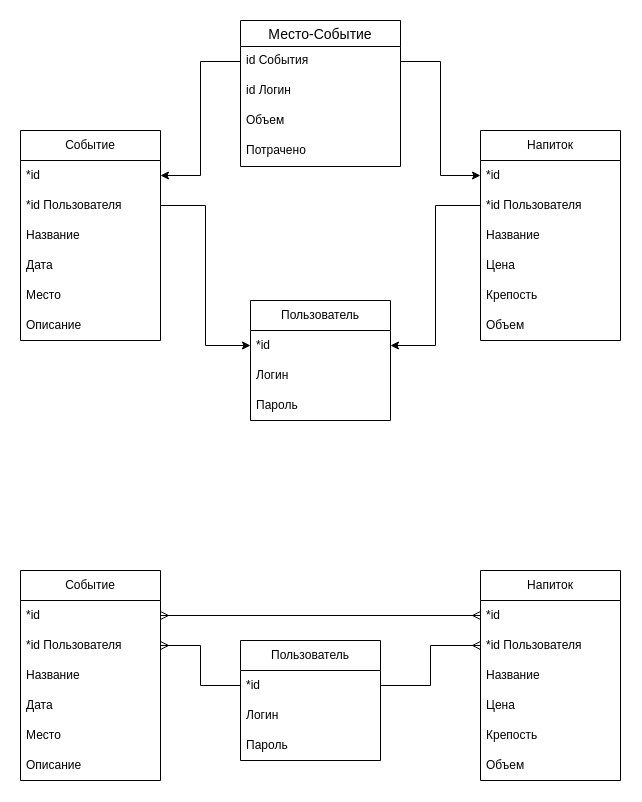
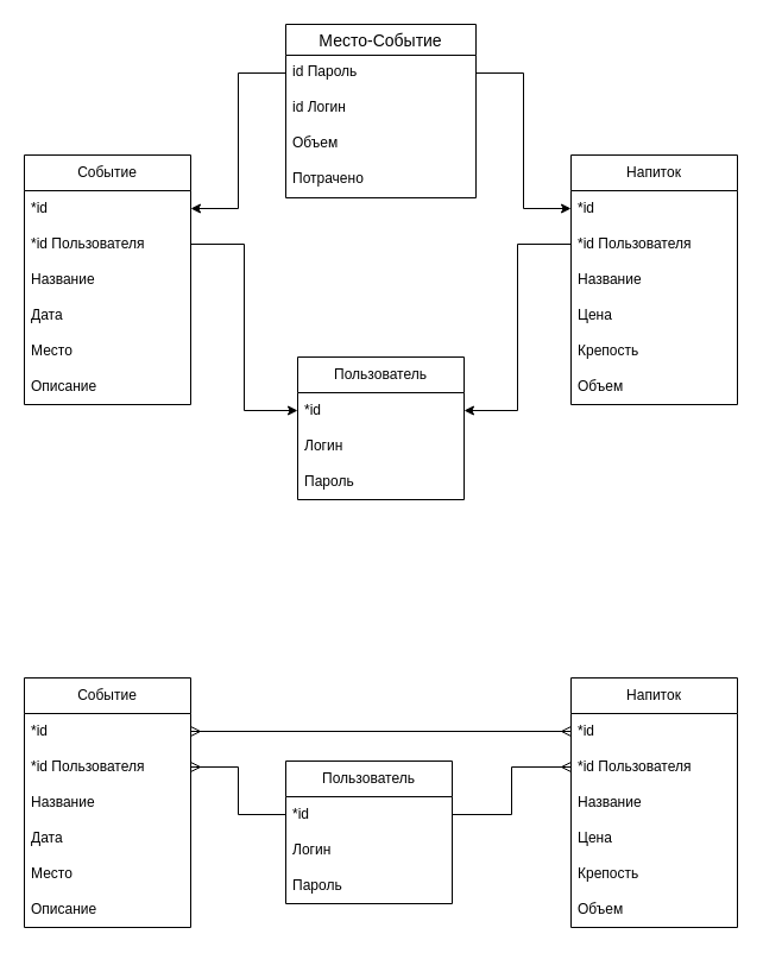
  <mxCell id="0" />
  <mxCell id="1" parent="0" />
  <mxCell id="2" value="Пользователь" style="swimlane;fontStyle=0;childLayout=stackLayout;horizontal=1;startSize=30;horizontalStack=0;resizeParent=1;resizeParentMax=0;resizeLast=0;collapsible=1;marginBottom=0;whiteSpace=wrap;html=1;" parent="1" vertex="1"><mxGeometry x="250" y="300" width="140" height="120" as="geometry" /></mxCell>
  <mxCell id="3" value="*id" style="text;strokeColor=none;fillColor=none;align=left;verticalAlign=middle;spacingLeft=4;spacingRight=4;overflow=hidden;points=[[0,0.5],[1,0.5]];portConstraint=eastwest;rotatable=0;whiteSpace=wrap;html=1;" parent="2" vertex="1"><mxGeometry y="30" width="140" height="30" as="geometry" /></mxCell>
  <mxCell id="4" value="Логин" style="text;strokeColor=none;fillColor=none;align=left;verticalAlign=middle;spacingLeft=4;spacingRight=4;overflow=hidden;points=[[0,0.5],[1,0.5]];portConstraint=eastwest;rotatable=0;whiteSpace=wrap;html=1;" parent="2" vertex="1"><mxGeometry y="60" width="140" height="30" as="geometry" /></mxCell>
  <mxCell id="5" value="Пароль" style="text;strokeColor=none;fillColor=none;align=left;verticalAlign=middle;spacingLeft=4;spacingRight=4;overflow=hidden;points=[[0,0.5],[1,0.5]];portConstraint=eastwest;rotatable=0;whiteSpace=wrap;html=1;" parent="2" vertex="1"><mxGeometry y="90" width="140" height="30" as="geometry" /></mxCell>
  <mxCell id="6" value="Событие" style="swimlane;fontStyle=0;childLayout=stackLayout;horizontal=1;startSize=30;horizontalStack=0;resizeParent=1;resizeParentMax=0;resizeLast=0;collapsible=1;marginBottom=0;whiteSpace=wrap;html=1;" parent="1" vertex="1"><mxGeometry x="20" y="130" width="140" height="210" as="geometry" /></mxCell>
  <mxCell id="7" value="*id" style="text;strokeColor=none;fillColor=none;align=left;verticalAlign=middle;spacingLeft=4;spacingRight=4;overflow=hidden;points=[[0,0.5],[1,0.5]];portConstraint=eastwest;rotatable=0;whiteSpace=wrap;html=1;" parent="6" vertex="1"><mxGeometry y="30" width="140" height="30" as="geometry" /></mxCell>
  <mxCell id="8" value="*id Пользователя" style="text;strokeColor=none;fillColor=none;align=left;verticalAlign=middle;spacingLeft=4;spacingRight=4;overflow=hidden;points=[[0,0.5],[1,0.5]];portConstraint=eastwest;rotatable=0;whiteSpace=wrap;html=1;" parent="6" vertex="1"><mxGeometry y="60" width="140" height="30" as="geometry" /></mxCell>
  <mxCell id="9" value="Название" style="text;strokeColor=none;fillColor=none;align=left;verticalAlign=middle;spacingLeft=4;spacingRight=4;overflow=hidden;points=[[0,0.5],[1,0.5]];portConstraint=eastwest;rotatable=0;whiteSpace=wrap;html=1;" parent="6" vertex="1"><mxGeometry y="90" width="140" height="30" as="geometry" /></mxCell>
  <mxCell id="10" value="Дата" style="text;strokeColor=none;fillColor=none;align=left;verticalAlign=middle;spacingLeft=4;spacingRight=4;overflow=hidden;points=[[0,0.5],[1,0.5]];portConstraint=eastwest;rotatable=0;whiteSpace=wrap;html=1;" parent="6" vertex="1"><mxGeometry y="120" width="140" height="30" as="geometry" /></mxCell>
  <mxCell id="11" value="Место" style="text;strokeColor=none;fillColor=none;align=left;verticalAlign=middle;spacingLeft=4;spacingRight=4;overflow=hidden;points=[[0,0.5],[1,0.5]];portConstraint=eastwest;rotatable=0;whiteSpace=wrap;html=1;" parent="6" vertex="1"><mxGeometry y="150" width="140" height="30" as="geometry" /></mxCell>
  <mxCell id="12" value="Описание" style="text;strokeColor=none;fillColor=none;align=left;verticalAlign=middle;spacingLeft=4;spacingRight=4;overflow=hidden;points=[[0,0.5],[1,0.5]];portConstraint=eastwest;rotatable=0;whiteSpace=wrap;html=1;" parent="6" vertex="1"><mxGeometry y="180" width="140" height="30" as="geometry" /></mxCell>
  <mxCell id="13" value="Напиток" style="swimlane;fontStyle=0;childLayout=stackLayout;horizontal=1;startSize=30;horizontalStack=0;resizeParent=1;resizeParentMax=0;resizeLast=0;collapsible=1;marginBottom=0;whiteSpace=wrap;html=1;" parent="1" vertex="1"><mxGeometry x="480" y="130" width="140" height="210" as="geometry" /></mxCell>
  <mxCell id="14" value="*id" style="text;strokeColor=none;fillColor=none;align=left;verticalAlign=middle;spacingLeft=4;spacingRight=4;overflow=hidden;points=[[0,0.5],[1,0.5]];portConstraint=eastwest;rotatable=0;whiteSpace=wrap;html=1;" parent="13" vertex="1"><mxGeometry y="30" width="140" height="30" as="geometry" /></mxCell>
  <mxCell id="15" value="*id Пользователя" style="text;strokeColor=none;fillColor=none;align=left;verticalAlign=middle;spacingLeft=4;spacingRight=4;overflow=hidden;points=[[0,0.5],[1,0.5]];portConstraint=eastwest;rotatable=0;whiteSpace=wrap;html=1;" parent="13" vertex="1"><mxGeometry y="60" width="140" height="30" as="geometry" /></mxCell>
  <mxCell id="16" value="Название" style="text;strokeColor=none;fillColor=none;align=left;verticalAlign=middle;spacingLeft=4;spacingRight=4;overflow=hidden;points=[[0,0.5],[1,0.5]];portConstraint=eastwest;rotatable=0;whiteSpace=wrap;html=1;" parent="13" vertex="1"><mxGeometry y="90" width="140" height="30" as="geometry" /></mxCell>
  <mxCell id="17" value="Цена" style="text;strokeColor=none;fillColor=none;align=left;verticalAlign=middle;spacingLeft=4;spacingRight=4;overflow=hidden;points=[[0,0.5],[1,0.5]];portConstraint=eastwest;rotatable=0;whiteSpace=wrap;html=1;" parent="13" vertex="1"><mxGeometry y="120" width="140" height="30" as="geometry" /></mxCell>
  <mxCell id="18" value="Крепость" style="text;strokeColor=none;fillColor=none;align=left;verticalAlign=middle;spacingLeft=4;spacingRight=4;overflow=hidden;points=[[0,0.5],[1,0.5]];portConstraint=eastwest;rotatable=0;whiteSpace=wrap;html=1;" parent="13" vertex="1"><mxGeometry y="150" width="140" height="30" as="geometry" /></mxCell>
  <mxCell id="19" value="Объем" style="text;strokeColor=none;fillColor=none;align=left;verticalAlign=middle;spacingLeft=4;spacingRight=4;overflow=hidden;points=[[0,0.5],[1,0.5]];portConstraint=eastwest;rotatable=0;whiteSpace=wrap;html=1;" parent="13" vertex="1"><mxGeometry y="180" width="140" height="30" as="geometry" /></mxCell>
  <mxCell id="20" style="edgeStyle=orthogonalEdgeStyle;rounded=0;orthogonalLoop=1;jettySize=auto;html=1;exitX=0;exitY=0.5;exitDx=0;exitDy=0;entryX=1;entryY=0.5;entryDx=0;entryDy=0;startArrow=classic;startFill=1;endArrow=none;endFill=0;" parent="1" source="3" target="8" edge="1"><mxGeometry relative="1" as="geometry" /></mxCell>
  <mxCell id="21" style="edgeStyle=orthogonalEdgeStyle;rounded=0;orthogonalLoop=1;jettySize=auto;html=1;exitX=1;exitY=0.5;exitDx=0;exitDy=0;startArrow=classic;startFill=1;endArrow=none;endFill=0;entryX=0;entryY=0.5;entryDx=0;entryDy=0;" parent="1" source="3" target="15" edge="1"><mxGeometry relative="1" as="geometry" /></mxCell>
  <mxCell id="22" value="Место-Событие" style="swimlane;fontStyle=0;childLayout=stackLayout;horizontal=1;startSize=26;horizontalStack=0;resizeParent=1;resizeParentMax=0;resizeLast=0;collapsible=1;marginBottom=0;align=center;fontSize=14;" parent="1" vertex="1"><mxGeometry x="240" y="20" width="160" height="146" as="geometry" /></mxCell>
- <mxCell id="23" value="id События" style="text;strokeColor=none;fillColor=none;spacingLeft=4;spacingRight=4;overflow=hidden;rotatable=0;points=[[0,0.5],[1,0.5]];portConstraint=eastwest;fontSize=12;whiteSpace=wrap;html=1;" parent="22" vertex="1"><mxGeometry y="26" width="160" height="30" as="geometry" /></mxCell>
+ <mxCell id="23" value="id Пароль" style="text;strokeColor=none;fillColor=none;spacingLeft=4;spacingRight=4;overflow=hidden;rotatable=0;points=[[0,0.5],[1,0.5]];portConstraint=eastwest;fontSize=12;whiteSpace=wrap;html=1;" parent="22" vertex="1"><mxGeometry y="26" width="160" height="30" as="geometry" /></mxCell>
  <mxCell id="24" value="id Логин" style="text;strokeColor=none;fillColor=none;spacingLeft=4;spacingRight=4;overflow=hidden;rotatable=0;points=[[0,0.5],[1,0.5]];portConstraint=eastwest;fontSize=12;whiteSpace=wrap;html=1;" parent="22" vertex="1"><mxGeometry y="56" width="160" height="30" as="geometry" /></mxCell>
  <mxCell id="25" value="Объем" style="text;strokeColor=none;fillColor=none;spacingLeft=4;spacingRight=4;overflow=hidden;rotatable=0;points=[[0,0.5],[1,0.5]];portConstraint=eastwest;fontSize=12;whiteSpace=wrap;html=1;" parent="22" vertex="1"><mxGeometry y="86" width="160" height="30" as="geometry" /></mxCell>
  <mxCell id="26" value="Потрачено" style="text;strokeColor=none;fillColor=none;spacingLeft=4;spacingRight=4;overflow=hidden;rotatable=0;points=[[0,0.5],[1,0.5]];portConstraint=eastwest;fontSize=12;whiteSpace=wrap;html=1;" parent="22" vertex="1"><mxGeometry y="116" width="160" height="30" as="geometry" /></mxCell>
  <mxCell id="27" style="edgeStyle=orthogonalEdgeStyle;rounded=0;orthogonalLoop=1;jettySize=auto;html=1;exitX=0;exitY=0.5;exitDx=0;exitDy=0;entryX=1;entryY=0.5;entryDx=0;entryDy=0;" parent="1" source="23" target="7" edge="1"><mxGeometry relative="1" as="geometry" /></mxCell>
  <mxCell id="28" style="edgeStyle=orthogonalEdgeStyle;rounded=0;orthogonalLoop=1;jettySize=auto;html=1;exitX=1;exitY=0.5;exitDx=0;exitDy=0;entryX=0;entryY=0.5;entryDx=0;entryDy=0;" parent="1" source="23" target="14" edge="1"><mxGeometry relative="1" as="geometry" /></mxCell>
  <mxCell id="29" value="Пользователь" style="swimlane;fontStyle=0;childLayout=stackLayout;horizontal=1;startSize=30;horizontalStack=0;resizeParent=1;resizeParentMax=0;resizeLast=0;collapsible=1;marginBottom=0;whiteSpace=wrap;html=1;" vertex="1" parent="1"><mxGeometry x="240" y="640" width="140" height="120" as="geometry" /></mxCell>
  <mxCell id="30" value="*id" style="text;strokeColor=none;fillColor=none;align=left;verticalAlign=middle;spacingLeft=4;spacingRight=4;overflow=hidden;points=[[0,0.5],[1,0.5]];portConstraint=eastwest;rotatable=0;whiteSpace=wrap;html=1;" vertex="1" parent="29"><mxGeometry y="30" width="140" height="30" as="geometry" /></mxCell>
  <mxCell id="31" value="Логин" style="text;strokeColor=none;fillColor=none;align=left;verticalAlign=middle;spacingLeft=4;spacingRight=4;overflow=hidden;points=[[0,0.5],[1,0.5]];portConstraint=eastwest;rotatable=0;whiteSpace=wrap;html=1;" vertex="1" parent="29"><mxGeometry y="60" width="140" height="30" as="geometry" /></mxCell>
  <mxCell id="32" value="Пароль" style="text;strokeColor=none;fillColor=none;align=left;verticalAlign=middle;spacingLeft=4;spacingRight=4;overflow=hidden;points=[[0,0.5],[1,0.5]];portConstraint=eastwest;rotatable=0;whiteSpace=wrap;html=1;" vertex="1" parent="29"><mxGeometry y="90" width="140" height="30" as="geometry" /></mxCell>
  <mxCell id="33" value="Событие" style="swimlane;fontStyle=0;childLayout=stackLayout;horizontal=1;startSize=30;horizontalStack=0;resizeParent=1;resizeParentMax=0;resizeLast=0;collapsible=1;marginBottom=0;whiteSpace=wrap;html=1;" vertex="1" parent="1"><mxGeometry x="20" y="570" width="140" height="210" as="geometry" /></mxCell>
  <mxCell id="34" value="*id" style="text;strokeColor=none;fillColor=none;align=left;verticalAlign=middle;spacingLeft=4;spacingRight=4;overflow=hidden;points=[[0,0.5],[1,0.5]];portConstraint=eastwest;rotatable=0;whiteSpace=wrap;html=1;" vertex="1" parent="33"><mxGeometry y="30" width="140" height="30" as="geometry" /></mxCell>
  <mxCell id="35" value="*id Пользователя" style="text;strokeColor=none;fillColor=none;align=left;verticalAlign=middle;spacingLeft=4;spacingRight=4;overflow=hidden;points=[[0,0.5],[1,0.5]];portConstraint=eastwest;rotatable=0;whiteSpace=wrap;html=1;" vertex="1" parent="33"><mxGeometry y="60" width="140" height="30" as="geometry" /></mxCell>
  <mxCell id="36" value="Название" style="text;strokeColor=none;fillColor=none;align=left;verticalAlign=middle;spacingLeft=4;spacingRight=4;overflow=hidden;points=[[0,0.5],[1,0.5]];portConstraint=eastwest;rotatable=0;whiteSpace=wrap;html=1;" vertex="1" parent="33"><mxGeometry y="90" width="140" height="30" as="geometry" /></mxCell>
  <mxCell id="37" value="Дата" style="text;strokeColor=none;fillColor=none;align=left;verticalAlign=middle;spacingLeft=4;spacingRight=4;overflow=hidden;points=[[0,0.5],[1,0.5]];portConstraint=eastwest;rotatable=0;whiteSpace=wrap;html=1;" vertex="1" parent="33"><mxGeometry y="120" width="140" height="30" as="geometry" /></mxCell>
  <mxCell id="38" value="Место" style="text;strokeColor=none;fillColor=none;align=left;verticalAlign=middle;spacingLeft=4;spacingRight=4;overflow=hidden;points=[[0,0.5],[1,0.5]];portConstraint=eastwest;rotatable=0;whiteSpace=wrap;html=1;" vertex="1" parent="33"><mxGeometry y="150" width="140" height="30" as="geometry" /></mxCell>
  <mxCell id="39" value="Описание" style="text;strokeColor=none;fillColor=none;align=left;verticalAlign=middle;spacingLeft=4;spacingRight=4;overflow=hidden;points=[[0,0.5],[1,0.5]];portConstraint=eastwest;rotatable=0;whiteSpace=wrap;html=1;" vertex="1" parent="33"><mxGeometry y="180" width="140" height="30" as="geometry" /></mxCell>
  <mxCell id="40" value="Напиток" style="swimlane;fontStyle=0;childLayout=stackLayout;horizontal=1;startSize=30;horizontalStack=0;resizeParent=1;resizeParentMax=0;resizeLast=0;collapsible=1;marginBottom=0;whiteSpace=wrap;html=1;" vertex="1" parent="1"><mxGeometry x="480" y="570" width="140" height="210" as="geometry" /></mxCell>
  <mxCell id="41" value="*id" style="text;strokeColor=none;fillColor=none;align=left;verticalAlign=middle;spacingLeft=4;spacingRight=4;overflow=hidden;points=[[0,0.5],[1,0.5]];portConstraint=eastwest;rotatable=0;whiteSpace=wrap;html=1;" vertex="1" parent="40"><mxGeometry y="30" width="140" height="30" as="geometry" /></mxCell>
  <mxCell id="42" value="*id Пользователя" style="text;strokeColor=none;fillColor=none;align=left;verticalAlign=middle;spacingLeft=4;spacingRight=4;overflow=hidden;points=[[0,0.5],[1,0.5]];portConstraint=eastwest;rotatable=0;whiteSpace=wrap;html=1;" vertex="1" parent="40"><mxGeometry y="60" width="140" height="30" as="geometry" /></mxCell>
  <mxCell id="43" value="Название" style="text;strokeColor=none;fillColor=none;align=left;verticalAlign=middle;spacingLeft=4;spacingRight=4;overflow=hidden;points=[[0,0.5],[1,0.5]];portConstraint=eastwest;rotatable=0;whiteSpace=wrap;html=1;" vertex="1" parent="40"><mxGeometry y="90" width="140" height="30" as="geometry" /></mxCell>
  <mxCell id="44" value="Цена" style="text;strokeColor=none;fillColor=none;align=left;verticalAlign=middle;spacingLeft=4;spacingRight=4;overflow=hidden;points=[[0,0.5],[1,0.5]];portConstraint=eastwest;rotatable=0;whiteSpace=wrap;html=1;" vertex="1" parent="40"><mxGeometry y="120" width="140" height="30" as="geometry" /></mxCell>
  <mxCell id="45" value="Крепость" style="text;strokeColor=none;fillColor=none;align=left;verticalAlign=middle;spacingLeft=4;spacingRight=4;overflow=hidden;points=[[0,0.5],[1,0.5]];portConstraint=eastwest;rotatable=0;whiteSpace=wrap;html=1;" vertex="1" parent="40"><mxGeometry y="150" width="140" height="30" as="geometry" /></mxCell>
  <mxCell id="46" value="Объем" style="text;strokeColor=none;fillColor=none;align=left;verticalAlign=middle;spacingLeft=4;spacingRight=4;overflow=hidden;points=[[0,0.5],[1,0.5]];portConstraint=eastwest;rotatable=0;whiteSpace=wrap;html=1;" vertex="1" parent="40"><mxGeometry y="180" width="140" height="30" as="geometry" /></mxCell>
  <mxCell id="47" style="edgeStyle=orthogonalEdgeStyle;rounded=0;orthogonalLoop=1;jettySize=auto;html=1;exitX=0;exitY=0.5;exitDx=0;exitDy=0;entryX=1;entryY=0.5;entryDx=0;entryDy=0;startArrow=none;startFill=0;endArrow=ERmany;endFill=0;" edge="1" source="30" target="35" parent="1"><mxGeometry relative="1" as="geometry" /></mxCell>
  <mxCell id="48" style="edgeStyle=orthogonalEdgeStyle;rounded=0;orthogonalLoop=1;jettySize=auto;html=1;exitX=1;exitY=0.5;exitDx=0;exitDy=0;startArrow=none;startFill=0;endArrow=ERmany;endFill=0;entryX=0;entryY=0.5;entryDx=0;entryDy=0;" edge="1" source="30" target="42" parent="1"><mxGeometry relative="1" as="geometry" /></mxCell>
  <mxCell id="49" style="edgeStyle=orthogonalEdgeStyle;rounded=0;orthogonalLoop=1;jettySize=auto;html=1;exitX=0;exitY=0.5;exitDx=0;exitDy=0;entryX=1;entryY=0.5;entryDx=0;entryDy=0;startArrow=ERmany;startFill=0;endArrow=ERmany;endFill=0;" edge="1" parent="1" source="41" target="34"><mxGeometry relative="1" as="geometry"><mxPoint x="250" y="695" as="sourcePoint" /><mxPoint x="170" y="655" as="targetPoint" /></mxGeometry></mxCell>
